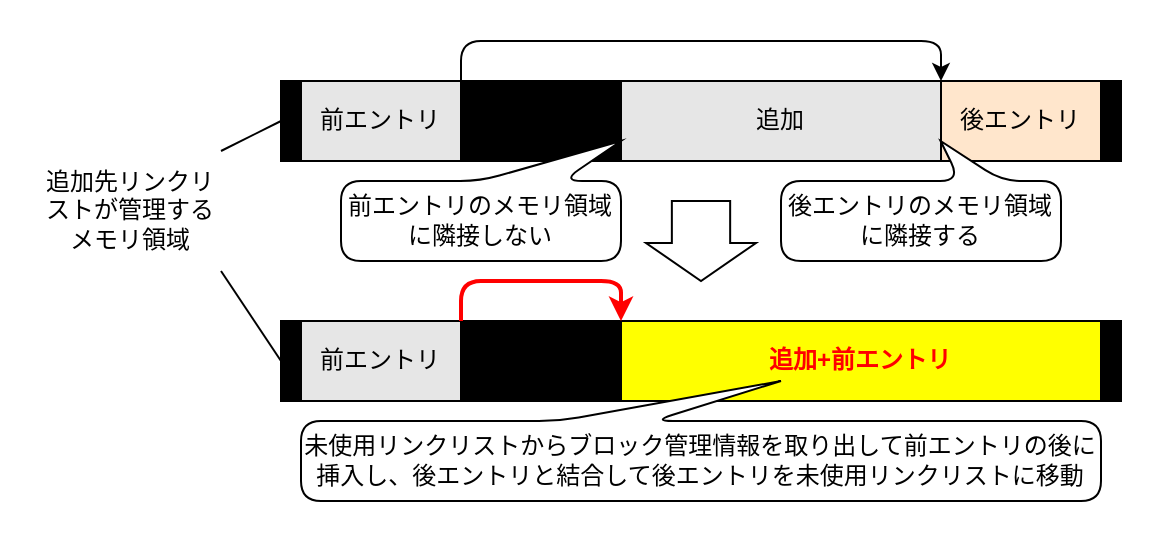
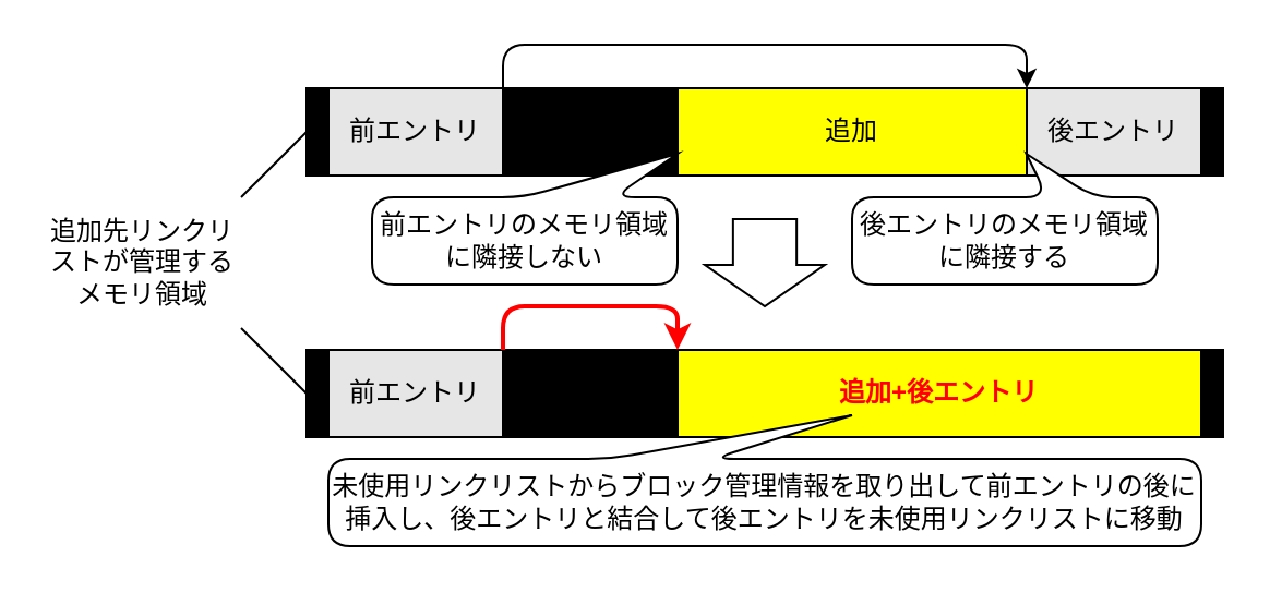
  <mxCell id="0" />
  <mxCell id="1" parent="0" />
  <mxCell id="2" value="" style="rounded=0;whiteSpace=wrap;html=1;fillColor=#000000;" parent="1" vertex="1"><mxGeometry x="140" y="40" width="420" height="40" as="geometry" /></mxCell>
- <mxCell id="3" value="追加先リンクリストが管理するメモリ領域" style="text;html=1;strokeColor=none;fillColor=none;align=center;verticalAlign=middle;whiteSpace=wrap;rounded=0;" parent="1" vertex="1"><mxGeometry x="20" y="75" width="90" height="60" as="geometry" /></mxCell>
- <mxCell id="4" value="後エントリ" style="rounded=0;whiteSpace=wrap;html=1;fillColor=#ffe6cc;" parent="1" vertex="1"><mxGeometry x="470" y="40" width="80" height="40" as="geometry" /></mxCell>
- <mxCell id="5" value="追加" style="rounded=0;whiteSpace=wrap;html=1;fillColor=#e6e6e6;" parent="1" vertex="1"><mxGeometry x="310" y="40" width="160" height="40" as="geometry" /></mxCell>
+ <mxCell id="3" value="追加先リンクリストが管理するメモリ領域" style="text;html=1;strokeColor=none;fillColor=none;align=center;verticalAlign=middle;whiteSpace=wrap;rounded=0;" parent="1" vertex="1"><mxGeometry x="20" y="90" width="90" height="60" as="geometry" /></mxCell>
+ <mxCell id="4" value="後エントリ" style="rounded=0;whiteSpace=wrap;html=1;fillColor=#E6E6E6;" parent="1" vertex="1"><mxGeometry x="470" y="40" width="80" height="40" as="geometry" /></mxCell>
+ <mxCell id="5" value="追加" style="rounded=0;whiteSpace=wrap;html=1;fillColor=#FFFF00;" parent="1" vertex="1"><mxGeometry x="310" y="40" width="160" height="40" as="geometry" /></mxCell>
  <mxCell id="6" value="前エントリ" style="rounded=0;whiteSpace=wrap;html=1;fillColor=#E6E6E6;" parent="1" vertex="1"><mxGeometry x="150" y="40" width="80" height="40" as="geometry" /></mxCell>
  <mxCell id="7" value="" style="endArrow=classic;html=1;exitX=1;exitY=0;exitDx=0;exitDy=0;entryX=0;entryY=0;entryDx=0;entryDy=0;" parent="1" source="6" target="4" edge="1"><mxGeometry width="50" height="50" relative="1" as="geometry"><mxPoint x="250" y="10" as="sourcePoint" /><mxPoint x="300" y="-40" as="targetPoint" /><Array as="points"><mxPoint x="230" y="20" /><mxPoint x="470" y="20" /></Array></mxGeometry></mxCell>
  <mxCell id="8" value="前エントリのメモリ領域に隣接しない" style="shape=callout;whiteSpace=wrap;html=1;perimeter=calloutPerimeter;direction=west;base=41;size=20;position=0.21;fillColor=#FFFFFF;rounded=1;position2=0;" parent="1" vertex="1"><mxGeometry x="170" y="70" width="140" height="60" as="geometry" /></mxCell>
  <mxCell id="9" value="" style="rounded=0;whiteSpace=wrap;html=1;fillColor=#000000;" parent="1" vertex="1"><mxGeometry x="140" y="160" width="420" height="40" as="geometry" /></mxCell>
- <mxCell id="10" value="&lt;font color=&quot;#ff0000&quot;&gt;&lt;b&gt;追加+前エントリ&lt;/b&gt;&lt;/font&gt;" style="rounded=0;whiteSpace=wrap;html=1;fillColor=#FFFF00;" parent="1" vertex="1"><mxGeometry x="310" y="160" width="240" height="40" as="geometry" /></mxCell>
+ <mxCell id="10" value="&lt;font color=&quot;#ff0000&quot;&gt;&lt;b&gt;追加+後エントリ&lt;/b&gt;&lt;/font&gt;" style="rounded=0;whiteSpace=wrap;html=1;fillColor=#FFFF00;" parent="1" vertex="1"><mxGeometry x="310" y="160" width="240" height="40" as="geometry" /></mxCell>
  <mxCell id="11" value="" style="html=1;shadow=0;dashed=0;align=center;verticalAlign=middle;shape=mxgraph.arrows2.arrow;dy=0.47;dx=19;direction=south;notch=0;rounded=1;fillColor=#FFFFFF;" parent="1" vertex="1"><mxGeometry x="322.5" y="100" width="55" height="40" as="geometry" /></mxCell>
  <mxCell id="12" value="" style="endArrow=none;html=1;entryX=0;entryY=0.5;entryDx=0;entryDy=0;exitX=1;exitY=0;exitDx=0;exitDy=0;" parent="1" source="3" target="2" edge="1"><mxGeometry width="50" height="50" relative="1" as="geometry"><mxPoint x="50" y="200" as="sourcePoint" /><mxPoint x="100" y="150" as="targetPoint" /></mxGeometry></mxCell>
  <mxCell id="13" value="" style="endArrow=none;html=1;entryX=0;entryY=0.5;entryDx=0;entryDy=0;exitX=1;exitY=1;exitDx=0;exitDy=0;" parent="1" source="3" target="9" edge="1"><mxGeometry width="50" height="50" relative="1" as="geometry"><mxPoint x="60" y="220" as="sourcePoint" /><mxPoint x="110" y="170" as="targetPoint" /></mxGeometry></mxCell>
  <mxCell id="14" value="未使用リンクリストからブロック管理情報を取り出して前エントリの後に挿入し、後エントリと結合して後エントリを未使用リンクリストに移動" style="shape=callout;whiteSpace=wrap;html=1;perimeter=calloutPerimeter;direction=west;base=47;size=20;position=0.56;fillColor=#FFFFFF;rounded=1;position2=0.4;" parent="1" vertex="1"><mxGeometry x="150" y="190" width="400" height="60" as="geometry" /></mxCell>
  <mxCell id="15" value="後エントリのメモリ領域に隣接する" style="shape=callout;whiteSpace=wrap;html=1;perimeter=calloutPerimeter;direction=west;base=21;size=20;position=0.21;fillColor=#FFFFFF;rounded=1;position2=0.43;" vertex="1" parent="1"><mxGeometry x="390" y="70" width="140" height="60" as="geometry" /></mxCell>
  <mxCell id="16" value="前エントリ" style="rounded=0;whiteSpace=wrap;html=1;fillColor=#E6E6E6;" vertex="1" parent="1"><mxGeometry x="150" y="160" width="80" height="40" as="geometry" /></mxCell>
  <mxCell id="17" value="" style="endArrow=classic;html=1;exitX=1;exitY=0;exitDx=0;exitDy=0;entryX=0;entryY=0;entryDx=0;entryDy=0;strokeColor=#FF0000;strokeWidth=2;" edge="1" parent="1" target="10"><mxGeometry width="50" height="50" relative="1" as="geometry"><mxPoint x="230" y="160" as="sourcePoint" /><mxPoint x="470" y="160" as="targetPoint" /><Array as="points"><mxPoint x="230" y="140" /><mxPoint x="310" y="140" /></Array></mxGeometry></mxCell>
